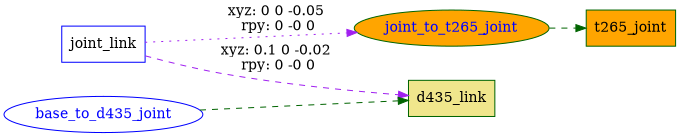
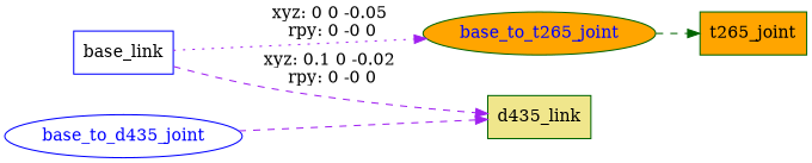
  digraph {
    rankdir=LR
    node [color=darkgreen fillcolor=white shape=box style=filled]
    edge [color=purple style=dashed]
-   n1 [color=blue label=joint_link]
-   base_to_t265_joint [fillcolor=orange fontcolor=blue shape=ellipse label=joint_to_t265_joint]
+   n1 [color=blue label=base_link]
+   base_to_t265_joint [fillcolor=orange fontcolor=blue shape=ellipse]
    n3 [fillcolor=khaki label=d435_link]
    base_to_d435_joint [color=blue fontcolor=blue shape=ellipse]
    n5 [fillcolor=orange label=t265_joint]
    n1 -> base_to_t265_joint [label="xyz: 0 0 -0.05 \nrpy: 0 -0 0" style=dotted]
    n1 -> n3 [label="xyz: 0.1 0 -0.02 \nrpy: 0 -0 0"]
    base_to_t265_joint -> n5 [color=darkgreen]
-   base_to_d435_joint -> n3 [color=darkgreen]
+   base_to_d435_joint -> n3
  }
